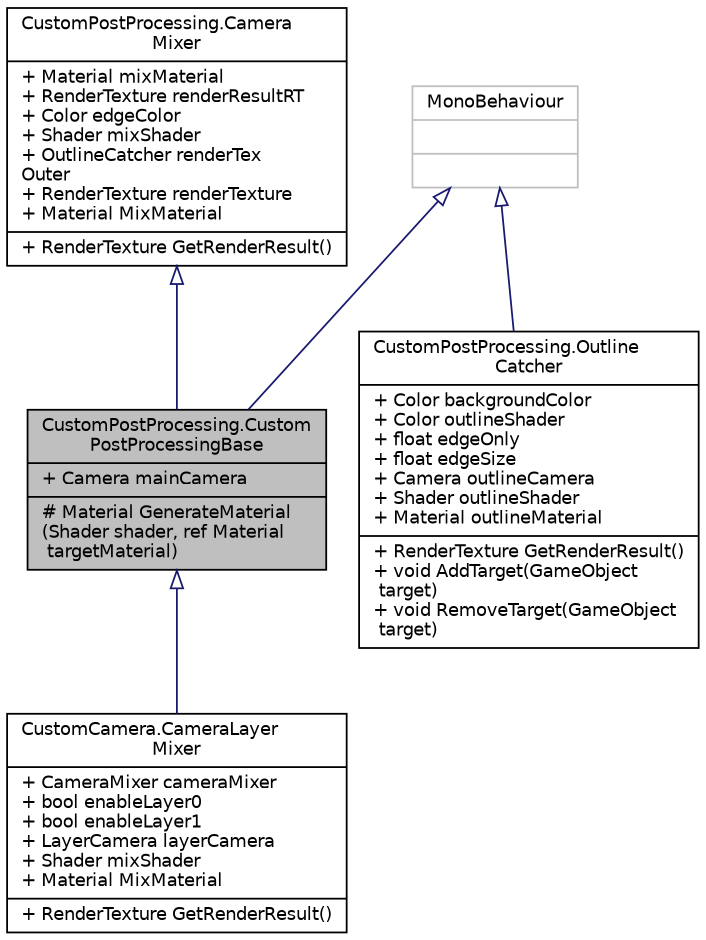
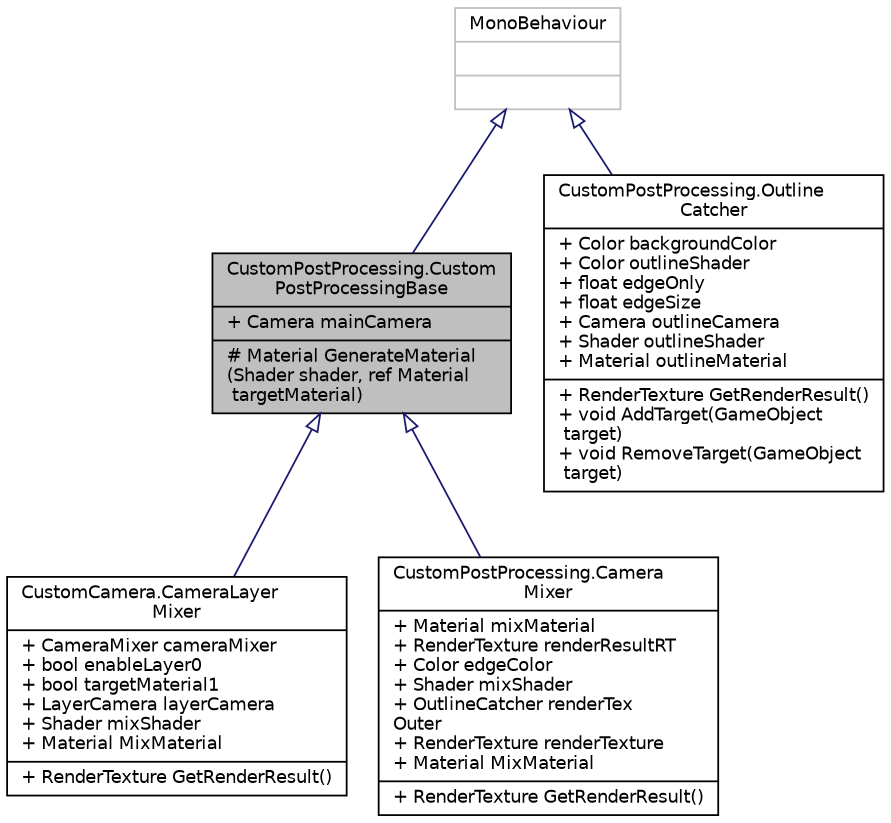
  digraph {
    node [color=black fillcolor=white fontname=Helvetica fontsize=10 shape=record style=filled]
    edge [arrowtail=onormal color=midnightblue dir=back fontname=Helvetica fontsize=10 labelfontname=Helvetica labelfontsize=10 style=solid]
    n1 [fillcolor=grey75 fontcolor=black height=0.2 label="{CustomPostProcessing.Custom\lPostProcessingBase\n|+ Camera mainCamera\l|# Material GenerateMaterial\l(Shader shader, ref Material\l targetMaterial)\l}" width=0.4]
-   n2 [height=0.2 label="{CustomCamera.CameraLayer\lMixer\n|+ CameraMixer cameraMixer\l+ bool enableLayer0\l+ bool enableLayer1\l+ LayerCamera layerCamera\l+ Shader mixShader\l+ Material MixMaterial\l|+ RenderTexture GetRenderResult()\l}" width=0.4]
+   n2 [height=0.2 label="{CustomCamera.CameraLayer\lMixer\n|+ CameraMixer cameraMixer\l+ bool enableLayer0\l+ bool targetMaterial1\l+ LayerCamera layerCamera\l+ Shader mixShader\l+ Material MixMaterial\l|+ RenderTexture GetRenderResult()\l}" width=0.4]
    n3 [height=0.2 label="{CustomPostProcessing.Camera\lMixer\n|+ Material mixMaterial\l+ RenderTexture renderResultRT\l+ Color edgeColor\l+ Shader mixShader\l+ OutlineCatcher renderTex\lOuter\l+ RenderTexture renderTexture\l+ Material MixMaterial\l|+ RenderTexture GetRenderResult()\l}" width=0.4]
    n4 [height=0.2 label="{CustomPostProcessing.Outline\lCatcher\n|+ Color backgroundColor\l+ Color outlineShader\l+ float edgeOnly\l+ float edgeSize\l+ Camera outlineCamera\l+ Shader outlineShader\l+ Material outlineMaterial\l|+ RenderTexture GetRenderResult()\l+ void AddTarget(GameObject\l target)\l+ void RemoveTarget(GameObject\l target)\l}" width=0.4]
    n5 [color=grey75 height=0.2 label="{MonoBehaviour\n||}" width=0.4]
    n1 -> n2
-   n3 -> n1
+   n1 -> n3
    n5 -> n1
    n5 -> n4
  }
